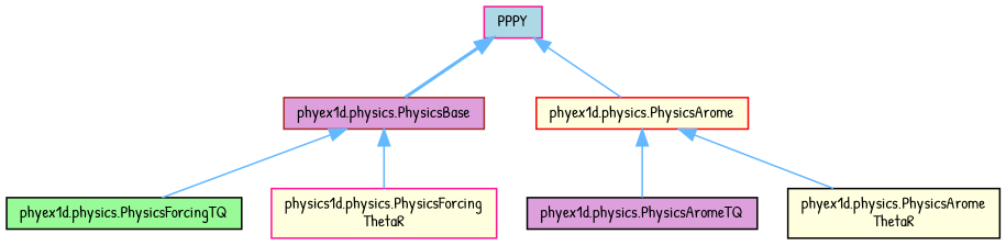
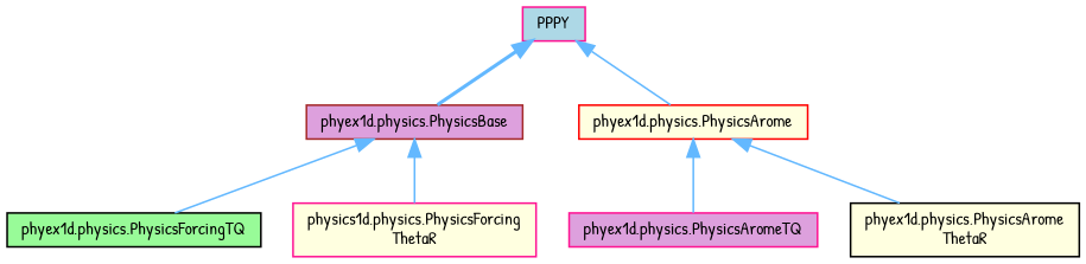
  digraph {
    fontname="Patrick Hand"
    rankdir=TB
    node [color=deeppink fillcolor=lightyellow fontname="Patrick Hand" fontsize=10 shape=box style=filled]
    edge [color=steelblue1 dir=back fontname="Patrick Hand" fontsize=10 labelfontname=Helvetica labelfontsize=10 style=solid]
    n1 [color=brown fillcolor=plum fontcolor=black height=0.2 label="phyex1d.physics.PhysicsBase" width=0.4]
    n2 [color=black fillcolor=palegreen height=0.2 label="phyex1d.physics.PhysicsForcingTQ" width=0.4]
    n3 [height=0.2 label="physics1d.physics.PhysicsForcing\lThetaR" width=0.4]
    n4 [color=red height=0.2 label="phyex1d.physics.PhysicsArome" width=0.4]
-   n5 [color=black fillcolor=plum height=0.2 label="phyex1d.physics.PhysicsAromeTQ" width=0.4]
+   n5 [fillcolor=plum height=0.2 label="phyex1d.physics.PhysicsAromeTQ" width=0.4]
    n6 [color=black height=0.2 label="phyex1d.physics.PhysicsArome\lThetaR" width=0.4]
    n7 [fillcolor=lightblue height=0.2 label=PPPY width=0.4]
    n1 -> n2
    n1 -> n3
    n4 -> n5
    n4 -> n6
    n7 -> n1 [style=bold]
    n7 -> n4
  }
